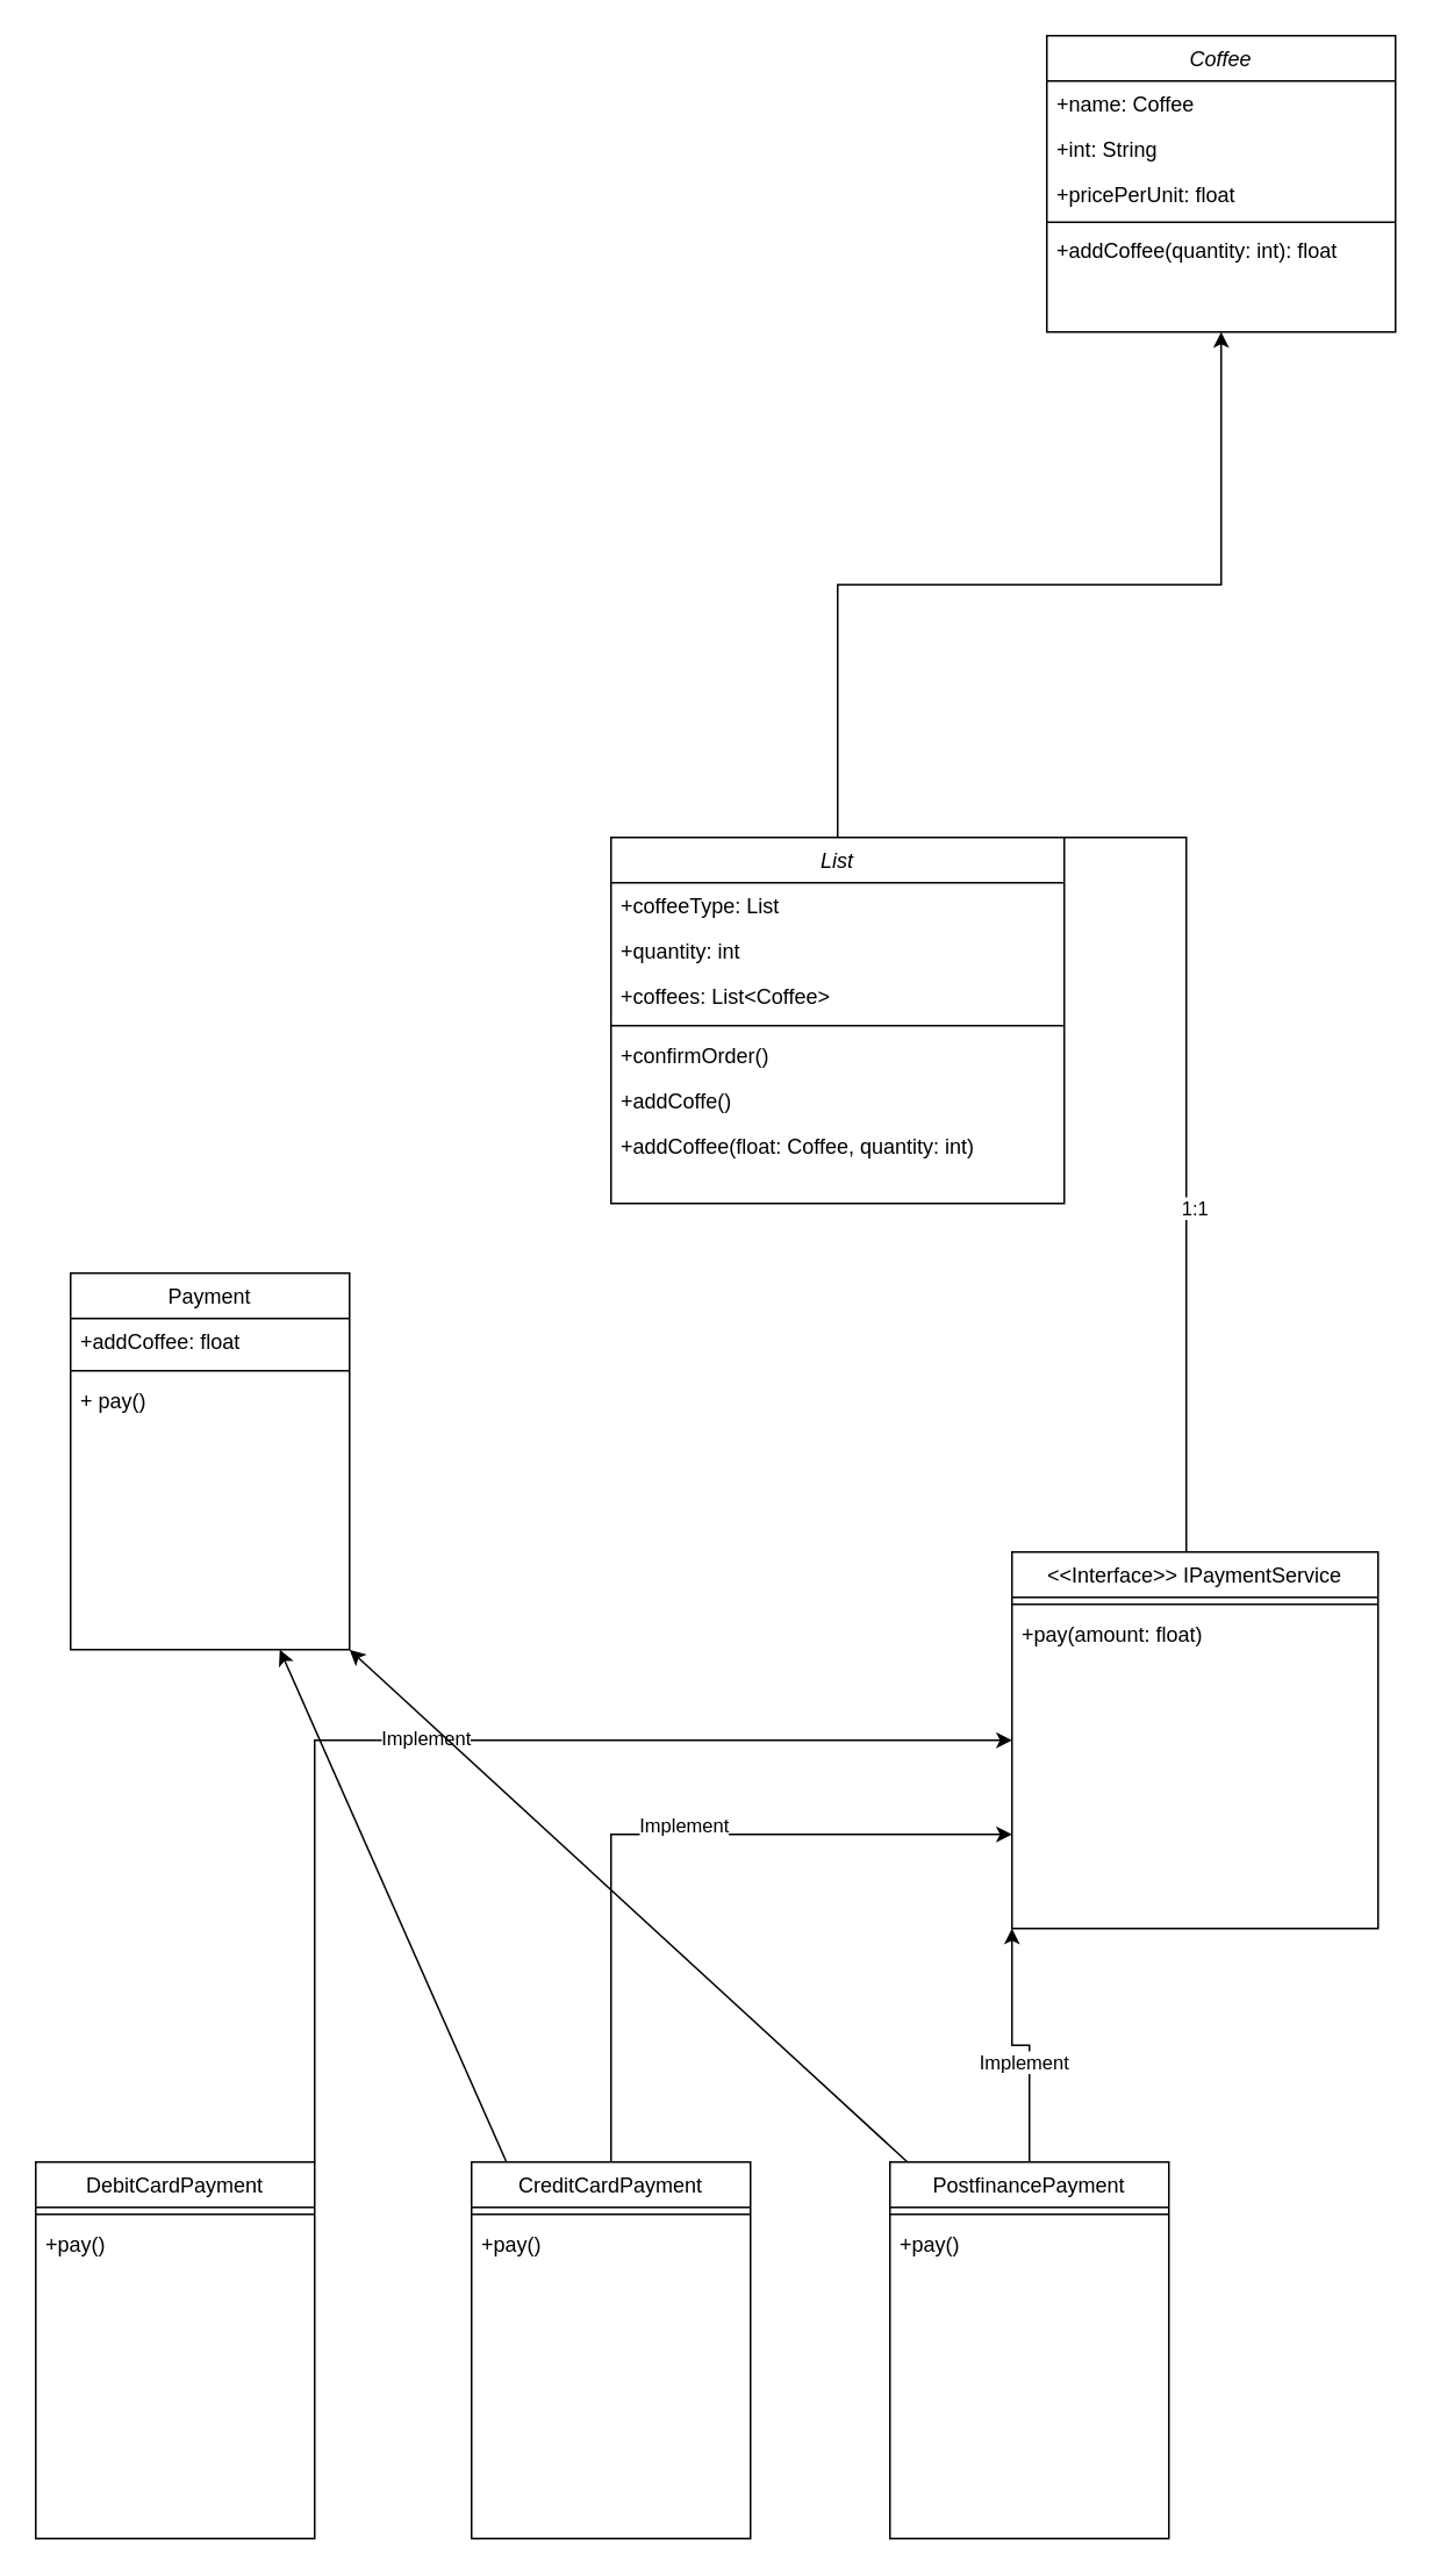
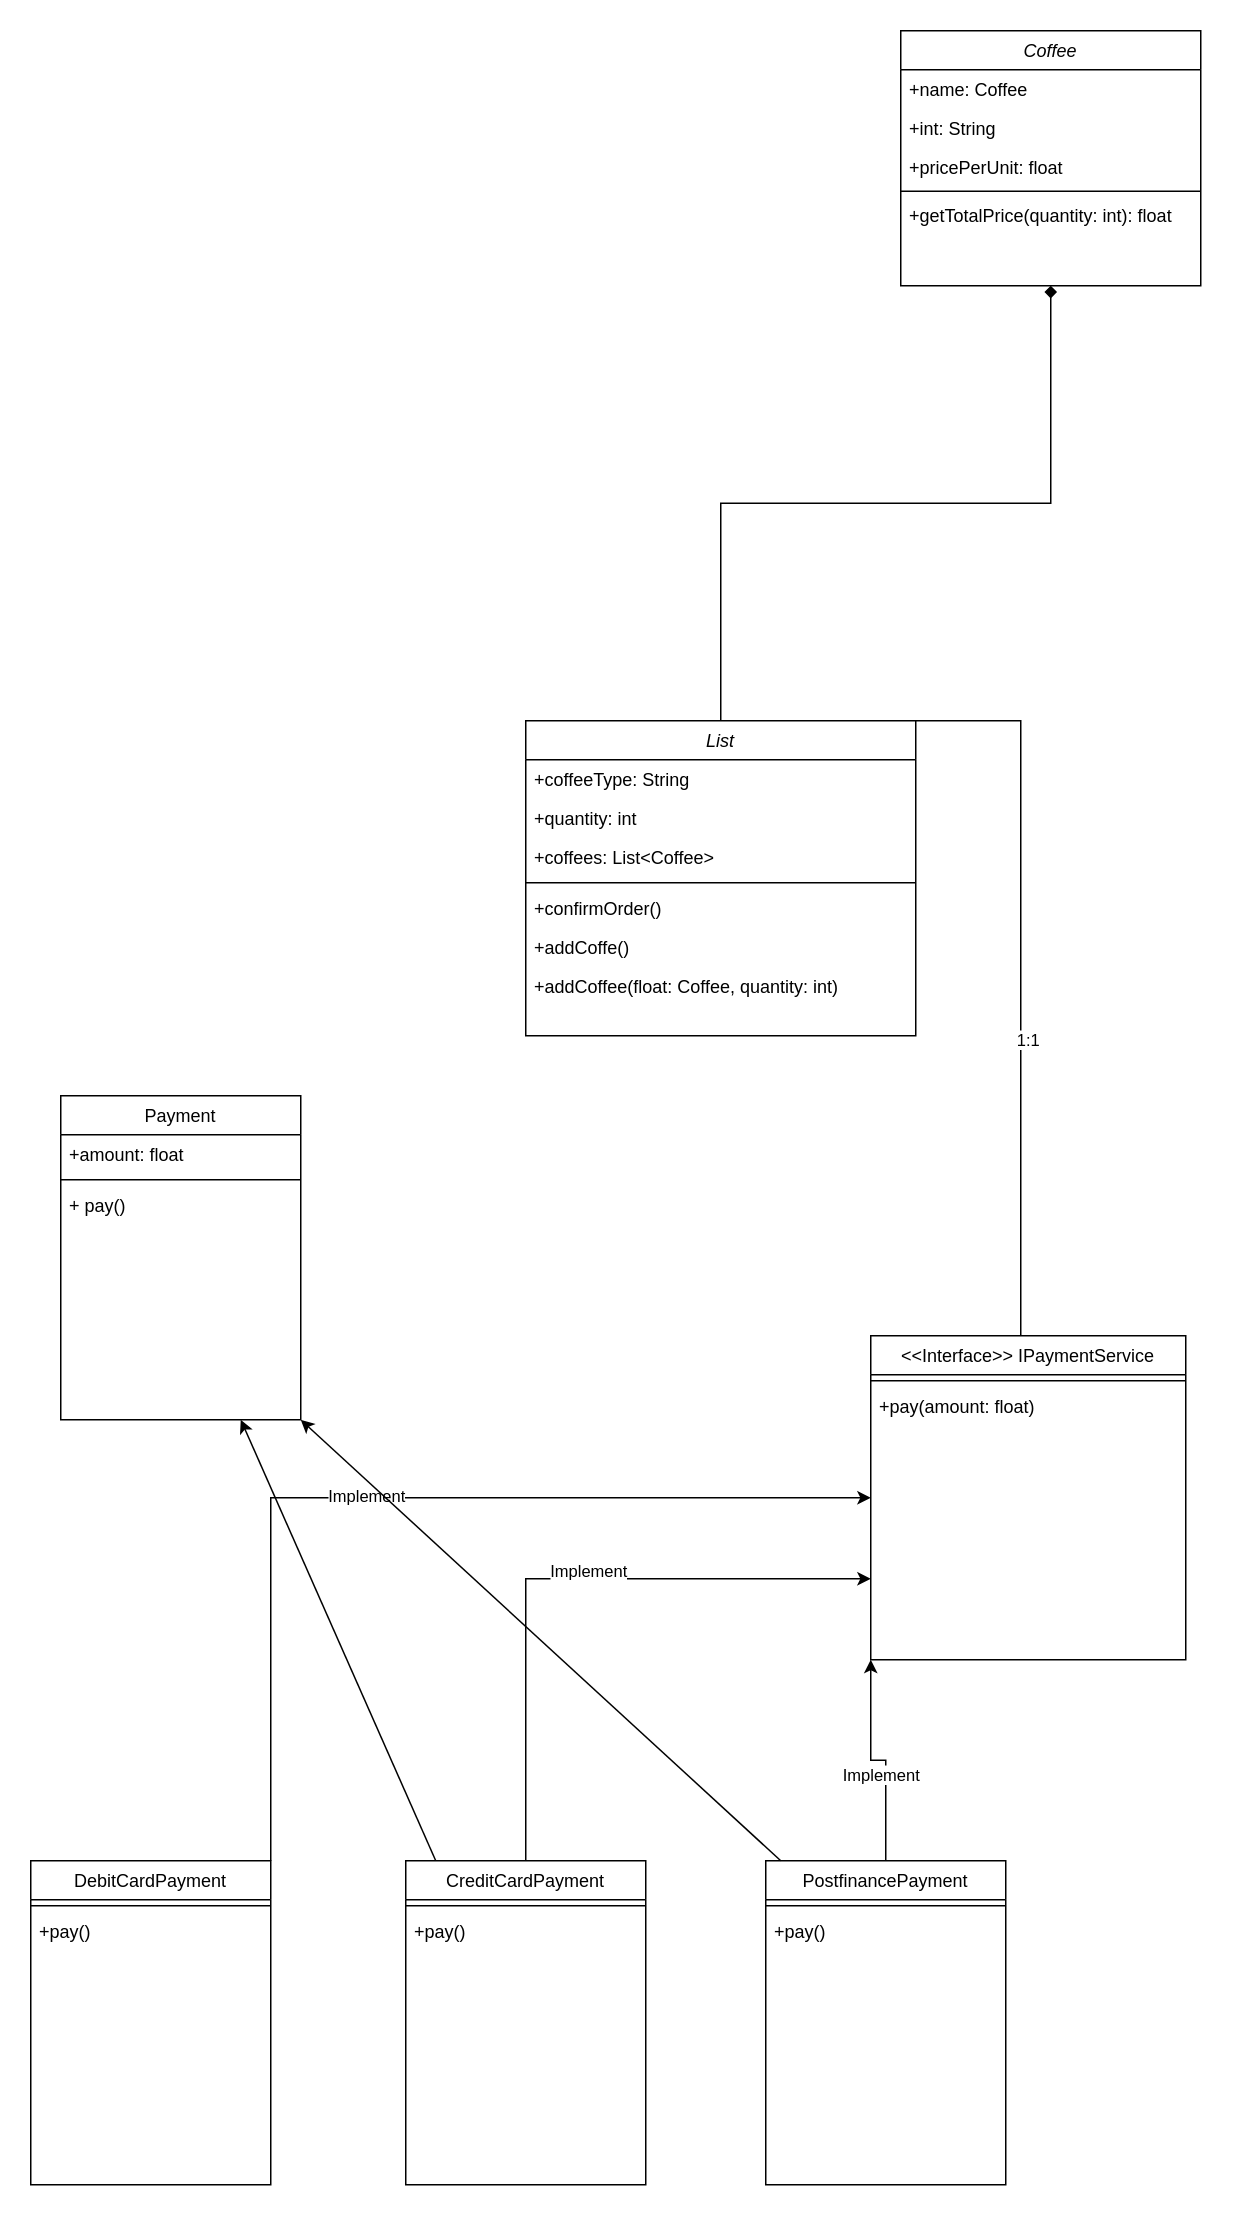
  <mxCell id="0" />
  <mxCell id="1" parent="0" />
  <mxCell id="2" style="edgeStyle=orthogonalEdgeStyle;rounded=0;orthogonalLoop=1;jettySize=auto;html=1;entryX=0;entryY=0;entryDx=0;entryDy=0;exitX=1;exitY=0;exitDx=0;exitDy=0;" edge="1" parent="1" source="5"><mxGeometry relative="1" as="geometry"><mxPoint x="690" y="450" as="sourcePoint" /><mxPoint x="586" y="900" as="targetPoint" /><Array as="points"><mxPoint x="680" y="480" /><mxPoint x="680" y="900" /></Array></mxGeometry></mxCell>
  <mxCell id="3" value="1:1" style="edgeLabel;html=1;align=center;verticalAlign=middle;resizable=0;points=[];" vertex="1" connectable="0" parent="2"><mxGeometry x="-0.033" y="5" relative="1" as="geometry"><mxPoint x="-1" as="offset" /></mxGeometry></mxCell>
- <mxCell id="4" style="edgeStyle=orthogonalEdgeStyle;rounded=0;orthogonalLoop=1;jettySize=auto;html=1;exitX=0.5;exitY=0;exitDx=0;exitDy=0;entryX=0.5;entryY=1;entryDx=0;entryDy=0;" edge="1" parent="1" source="5" target="37"><mxGeometry relative="1" as="geometry" /></mxCell>
+ <mxCell id="4" style="edgeStyle=orthogonalEdgeStyle;rounded=0;orthogonalLoop=1;jettySize=auto;html=1;exitX=0.5;exitY=0;exitDx=0;exitDy=0;entryX=0.5;entryY=1;entryDx=0;entryDy=0;endArrow=diamond;" edge="1" parent="1" source="5" target="37"><mxGeometry relative="1" as="geometry" /></mxCell>
  <mxCell id="5" value="List" style="swimlane;fontStyle=2;align=center;verticalAlign=top;childLayout=stackLayout;horizontal=1;startSize=26;horizontalStack=0;resizeParent=1;resizeLast=0;collapsible=1;marginBottom=0;rounded=0;shadow=0;strokeWidth=1;" parent="1" vertex="1"><mxGeometry x="350" y="480" width="260" height="210" as="geometry"><mxRectangle x="230" y="140" width="160" height="26" as="alternateBounds" /></mxGeometry></mxCell>
- <mxCell id="6" value="+coffeeType: List" style="text;align=left;verticalAlign=top;spacingLeft=4;spacingRight=4;overflow=hidden;rotatable=0;points=[[0,0.5],[1,0.5]];portConstraint=eastwest;" parent="5" vertex="1"><mxGeometry y="26" width="260" height="26" as="geometry" /></mxCell>
+ <mxCell id="6" value="+coffeeType: String" style="text;align=left;verticalAlign=top;spacingLeft=4;spacingRight=4;overflow=hidden;rotatable=0;points=[[0,0.5],[1,0.5]];portConstraint=eastwest;" parent="5" vertex="1"><mxGeometry y="26" width="260" height="26" as="geometry" /></mxCell>
  <mxCell id="7" value="+quantity: int" style="text;align=left;verticalAlign=top;spacingLeft=4;spacingRight=4;overflow=hidden;rotatable=0;points=[[0,0.5],[1,0.5]];portConstraint=eastwest;rounded=0;shadow=0;html=0;" parent="5" vertex="1"><mxGeometry y="52" width="260" height="26" as="geometry" /></mxCell>
  <mxCell id="8" value="+coffees: List&lt;Coffee&gt;" style="text;align=left;verticalAlign=top;spacingLeft=4;spacingRight=4;overflow=hidden;rotatable=0;points=[[0,0.5],[1,0.5]];portConstraint=eastwest;" parent="5" vertex="1"><mxGeometry y="78" width="260" height="26" as="geometry" /></mxCell>
  <mxCell id="9" value="" style="line;html=1;strokeWidth=1;align=left;verticalAlign=middle;spacingTop=-1;spacingLeft=3;spacingRight=3;rotatable=0;labelPosition=right;points=[];portConstraint=eastwest;" parent="5" vertex="1"><mxGeometry y="104" width="260" height="8" as="geometry" /></mxCell>
  <mxCell id="10" value="+confirmOrder()" style="text;align=left;verticalAlign=top;spacingLeft=4;spacingRight=4;overflow=hidden;rotatable=0;points=[[0,0.5],[1,0.5]];portConstraint=eastwest;" vertex="1" parent="5"><mxGeometry y="112" width="260" height="26" as="geometry" /></mxCell>
  <mxCell id="11" value="+addCoffe()" style="text;align=left;verticalAlign=top;spacingLeft=4;spacingRight=4;overflow=hidden;rotatable=0;points=[[0,0.5],[1,0.5]];portConstraint=eastwest;" vertex="1" parent="5"><mxGeometry y="138" width="260" height="26" as="geometry" /></mxCell>
  <mxCell id="12" value="+addCoffee(float: Coffee, quantity: int)" style="text;align=left;verticalAlign=top;spacingLeft=4;spacingRight=4;overflow=hidden;rotatable=0;points=[[0,0.5],[1,0.5]];portConstraint=eastwest;rounded=0;shadow=0;html=0;" vertex="1" parent="5"><mxGeometry y="164" width="260" height="26" as="geometry" /></mxCell>
  <mxCell id="13" style="edgeStyle=orthogonalEdgeStyle;rounded=0;orthogonalLoop=1;jettySize=auto;html=1;exitX=1;exitY=0;exitDx=0;exitDy=0;entryX=0;entryY=0.5;entryDx=0;entryDy=0;" edge="1" parent="1" source="15" target="28"><mxGeometry relative="1" as="geometry" /></mxCell>
  <mxCell id="14" value="Implement" style="edgeLabel;html=1;align=center;verticalAlign=middle;resizable=0;points=[];" vertex="1" connectable="0" parent="13"><mxGeometry x="-0.05" y="2" relative="1" as="geometry"><mxPoint as="offset" /></mxGeometry></mxCell>
  <mxCell id="15" value="DebitCardPayment" style="swimlane;fontStyle=0;align=center;verticalAlign=top;childLayout=stackLayout;horizontal=1;startSize=26;horizontalStack=0;resizeParent=1;resizeLast=0;collapsible=1;marginBottom=0;rounded=0;shadow=0;strokeWidth=1;" vertex="1" parent="1"><mxGeometry x="20" y="1240" width="160" height="216" as="geometry"><mxRectangle x="550" y="140" width="160" height="26" as="alternateBounds" /></mxGeometry></mxCell>
  <mxCell id="16" value="" style="line;html=1;strokeWidth=1;align=left;verticalAlign=middle;spacingTop=-1;spacingLeft=3;spacingRight=3;rotatable=0;labelPosition=right;points=[];portConstraint=eastwest;" vertex="1" parent="15"><mxGeometry y="26" width="160" height="8" as="geometry" /></mxCell>
  <mxCell id="17" value="+pay()" style="text;align=left;verticalAlign=top;spacingLeft=4;spacingRight=4;overflow=hidden;rotatable=0;points=[[0,0.5],[1,0.5]];portConstraint=eastwest;" vertex="1" parent="15"><mxGeometry y="34" width="160" height="26" as="geometry" /></mxCell>
  <mxCell id="18" style="edgeStyle=orthogonalEdgeStyle;rounded=0;orthogonalLoop=1;jettySize=auto;html=1;exitX=0.5;exitY=0;exitDx=0;exitDy=0;entryX=0;entryY=1;entryDx=0;entryDy=0;" edge="1" parent="1" source="20" target="28"><mxGeometry relative="1" as="geometry" /></mxCell>
  <mxCell id="19" value="Implement" style="edgeLabel;html=1;align=center;verticalAlign=middle;resizable=0;points=[];" vertex="1" connectable="0" parent="18"><mxGeometry x="-0.192" y="4" relative="1" as="geometry"><mxPoint as="offset" /></mxGeometry></mxCell>
  <mxCell id="20" value="PostfinancePayment" style="swimlane;fontStyle=0;align=center;verticalAlign=top;childLayout=stackLayout;horizontal=1;startSize=26;horizontalStack=0;resizeParent=1;resizeLast=0;collapsible=1;marginBottom=0;rounded=0;shadow=0;strokeWidth=1;" vertex="1" parent="1"><mxGeometry x="510" y="1240" width="160" height="216" as="geometry"><mxRectangle x="550" y="140" width="160" height="26" as="alternateBounds" /></mxGeometry></mxCell>
  <mxCell id="21" value="" style="line;html=1;strokeWidth=1;align=left;verticalAlign=middle;spacingTop=-1;spacingLeft=3;spacingRight=3;rotatable=0;labelPosition=right;points=[];portConstraint=eastwest;" vertex="1" parent="20"><mxGeometry y="26" width="160" height="8" as="geometry" /></mxCell>
  <mxCell id="22" value="+pay()" style="text;align=left;verticalAlign=top;spacingLeft=4;spacingRight=4;overflow=hidden;rotatable=0;points=[[0,0.5],[1,0.5]];portConstraint=eastwest;" vertex="1" parent="20"><mxGeometry y="34" width="160" height="26" as="geometry" /></mxCell>
  <mxCell id="23" style="edgeStyle=orthogonalEdgeStyle;rounded=0;orthogonalLoop=1;jettySize=auto;html=1;exitX=0.5;exitY=0;exitDx=0;exitDy=0;entryX=0;entryY=0.75;entryDx=0;entryDy=0;" edge="1" parent="1" source="25" target="28"><mxGeometry relative="1" as="geometry" /></mxCell>
  <mxCell id="24" value="Implement" style="edgeLabel;html=1;align=center;verticalAlign=middle;resizable=0;points=[];" vertex="1" connectable="0" parent="23"><mxGeometry x="0.101" y="6" relative="1" as="geometry"><mxPoint x="-1" as="offset" /></mxGeometry></mxCell>
  <mxCell id="25" value="CreditCardPayment" style="swimlane;fontStyle=0;align=center;verticalAlign=top;childLayout=stackLayout;horizontal=1;startSize=26;horizontalStack=0;resizeParent=1;resizeLast=0;collapsible=1;marginBottom=0;rounded=0;shadow=0;strokeWidth=1;" vertex="1" parent="1"><mxGeometry x="270" y="1240" width="160" height="216" as="geometry"><mxRectangle x="550" y="140" width="160" height="26" as="alternateBounds" /></mxGeometry></mxCell>
  <mxCell id="26" value="" style="line;html=1;strokeWidth=1;align=left;verticalAlign=middle;spacingTop=-1;spacingLeft=3;spacingRight=3;rotatable=0;labelPosition=right;points=[];portConstraint=eastwest;" vertex="1" parent="25"><mxGeometry y="26" width="160" height="8" as="geometry" /></mxCell>
  <mxCell id="27" value="+pay()" style="text;align=left;verticalAlign=top;spacingLeft=4;spacingRight=4;overflow=hidden;rotatable=0;points=[[0,0.5],[1,0.5]];portConstraint=eastwest;" vertex="1" parent="25"><mxGeometry y="34" width="160" height="26" as="geometry" /></mxCell>
  <mxCell id="28" value="&lt;&lt;Interface&gt;&gt; IPaymentService" style="swimlane;fontStyle=0;align=center;verticalAlign=top;childLayout=stackLayout;horizontal=1;startSize=26;horizontalStack=0;resizeParent=1;resizeLast=0;collapsible=1;marginBottom=0;rounded=0;shadow=0;strokeWidth=1;" vertex="1" parent="1"><mxGeometry x="580" y="890" width="210" height="216" as="geometry"><mxRectangle x="550" y="140" width="160" height="26" as="alternateBounds" /></mxGeometry></mxCell>
  <mxCell id="29" value="" style="line;html=1;strokeWidth=1;align=left;verticalAlign=middle;spacingTop=-1;spacingLeft=3;spacingRight=3;rotatable=0;labelPosition=right;points=[];portConstraint=eastwest;" vertex="1" parent="28"><mxGeometry y="26" width="210" height="8" as="geometry" /></mxCell>
  <mxCell id="30" value="+pay(amount: float)" style="text;align=left;verticalAlign=top;spacingLeft=4;spacingRight=4;overflow=hidden;rotatable=0;points=[[0,0.5],[1,0.5]];portConstraint=eastwest;" vertex="1" parent="28"><mxGeometry y="34" width="210" height="26" as="geometry" /></mxCell>
  <mxCell id="31" value="Payment" style="swimlane;fontStyle=0;align=center;verticalAlign=top;childLayout=stackLayout;horizontal=1;startSize=26;horizontalStack=0;resizeParent=1;resizeLast=0;collapsible=1;marginBottom=0;rounded=0;shadow=0;strokeWidth=1;" parent="1" vertex="1"><mxGeometry x="40" y="730" width="160" height="216" as="geometry"><mxRectangle x="550" y="140" width="160" height="26" as="alternateBounds" /></mxGeometry></mxCell>
- <mxCell id="32" value="+addCoffee: float" style="text;align=left;verticalAlign=top;spacingLeft=4;spacingRight=4;overflow=hidden;rotatable=0;points=[[0,0.5],[1,0.5]];portConstraint=eastwest;" parent="31" vertex="1"><mxGeometry y="26" width="160" height="26" as="geometry" /></mxCell>
+ <mxCell id="32" value="+amount: float" style="text;align=left;verticalAlign=top;spacingLeft=4;spacingRight=4;overflow=hidden;rotatable=0;points=[[0,0.5],[1,0.5]];portConstraint=eastwest;" parent="31" vertex="1"><mxGeometry y="26" width="160" height="26" as="geometry" /></mxCell>
  <mxCell id="33" value="" style="line;html=1;strokeWidth=1;align=left;verticalAlign=middle;spacingTop=-1;spacingLeft=3;spacingRight=3;rotatable=0;labelPosition=right;points=[];portConstraint=eastwest;" parent="31" vertex="1"><mxGeometry y="52" width="160" height="8" as="geometry" /></mxCell>
  <mxCell id="34" value="+ pay()" style="text;align=left;verticalAlign=top;spacingLeft=4;spacingRight=4;overflow=hidden;rotatable=0;points=[[0,0.5],[1,0.5]];portConstraint=eastwest;" parent="31" vertex="1"><mxGeometry y="60" width="160" height="26" as="geometry" /></mxCell>
  <mxCell id="35" value="" style="endArrow=classic;html=1;rounded=0;entryX=0.75;entryY=1;entryDx=0;entryDy=0;exitX=0.5;exitY=0;exitDx=0;exitDy=0;" edge="1" parent="1" target="31"><mxGeometry width="50" height="50" relative="1" as="geometry"><mxPoint x="290" y="1240" as="sourcePoint" /><mxPoint x="290" y="946" as="targetPoint" /></mxGeometry></mxCell>
  <mxCell id="36" value="" style="endArrow=classic;html=1;rounded=0;entryX=1;entryY=1;entryDx=0;entryDy=0;exitX=0.5;exitY=0;exitDx=0;exitDy=0;" edge="1" parent="1" target="31"><mxGeometry width="50" height="50" relative="1" as="geometry"><mxPoint x="520" y="1240" as="sourcePoint" /><mxPoint x="520" y="946" as="targetPoint" /></mxGeometry></mxCell>
  <mxCell id="37" value="Coffee" style="swimlane;fontStyle=2;align=center;verticalAlign=top;childLayout=stackLayout;horizontal=1;startSize=26;horizontalStack=0;resizeParent=1;resizeLast=0;collapsible=1;marginBottom=0;rounded=0;shadow=0;strokeWidth=1;" vertex="1" parent="1"><mxGeometry x="600" y="20" width="200" height="170" as="geometry"><mxRectangle x="230" y="140" width="160" height="26" as="alternateBounds" /></mxGeometry></mxCell>
  <mxCell id="38" value="+name: Coffee" style="text;align=left;verticalAlign=top;spacingLeft=4;spacingRight=4;overflow=hidden;rotatable=0;points=[[0,0.5],[1,0.5]];portConstraint=eastwest;" vertex="1" parent="37"><mxGeometry y="26" width="200" height="26" as="geometry" /></mxCell>
  <mxCell id="39" value="+int: String" style="text;align=left;verticalAlign=top;spacingLeft=4;spacingRight=4;overflow=hidden;rotatable=0;points=[[0,0.5],[1,0.5]];portConstraint=eastwest;rounded=0;shadow=0;html=0;" vertex="1" parent="37"><mxGeometry y="52" width="200" height="26" as="geometry" /></mxCell>
  <mxCell id="40" value="+pricePerUnit: float" style="text;align=left;verticalAlign=top;spacingLeft=4;spacingRight=4;overflow=hidden;rotatable=0;points=[[0,0.5],[1,0.5]];portConstraint=eastwest;rounded=0;shadow=0;html=0;" vertex="1" parent="37"><mxGeometry y="78" width="200" height="26" as="geometry" /></mxCell>
  <mxCell id="41" value="" style="line;html=1;strokeWidth=1;align=left;verticalAlign=middle;spacingTop=-1;spacingLeft=3;spacingRight=3;rotatable=0;labelPosition=right;points=[];portConstraint=eastwest;" vertex="1" parent="37"><mxGeometry y="104" width="200" height="6" as="geometry" /></mxCell>
- <mxCell id="42" value="+addCoffee(quantity: int): float" style="text;align=left;verticalAlign=top;spacingLeft=4;spacingRight=4;overflow=hidden;rotatable=0;points=[[0,0.5],[1,0.5]];portConstraint=eastwest;rounded=0;shadow=0;html=0;" vertex="1" parent="37"><mxGeometry y="110" width="200" height="26" as="geometry" /></mxCell>
+ <mxCell id="42" value="+getTotalPrice(quantity: int): float" style="text;align=left;verticalAlign=top;spacingLeft=4;spacingRight=4;overflow=hidden;rotatable=0;points=[[0,0.5],[1,0.5]];portConstraint=eastwest;rounded=0;shadow=0;html=0;" vertex="1" parent="37"><mxGeometry y="110" width="200" height="26" as="geometry" /></mxCell>
